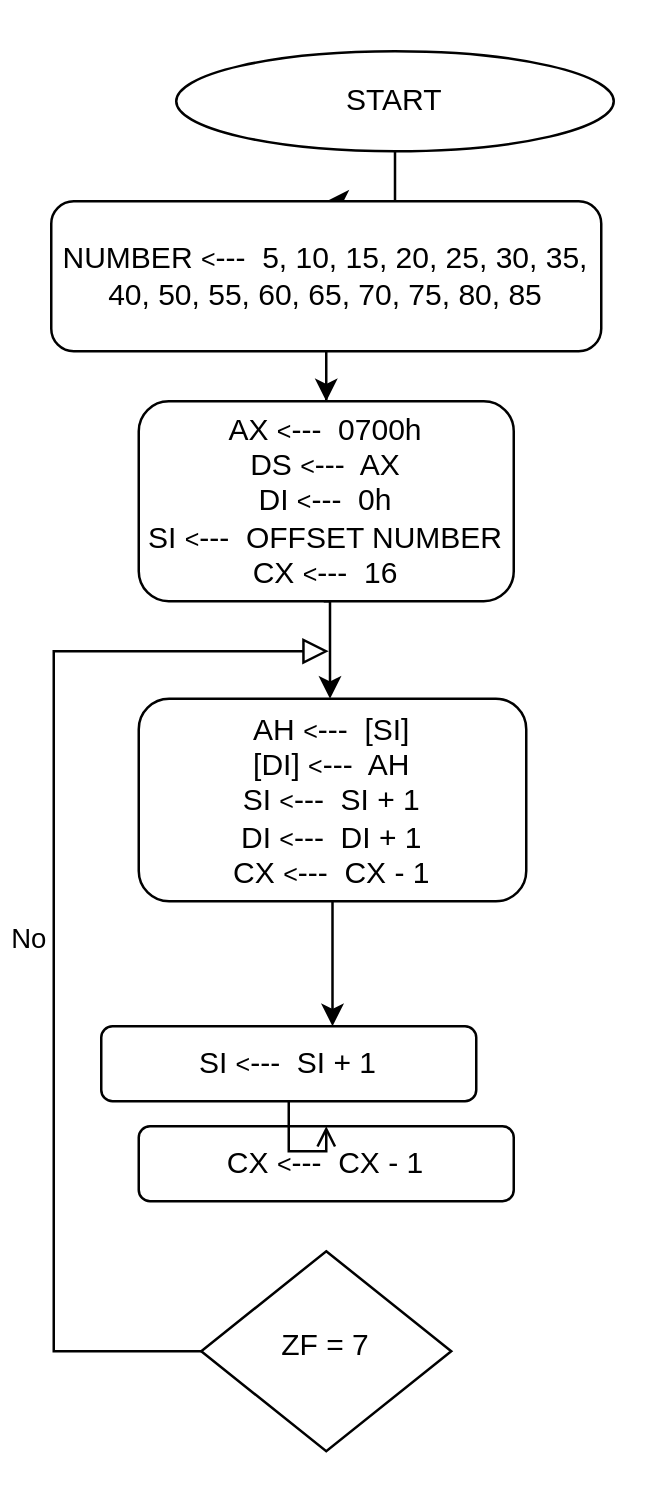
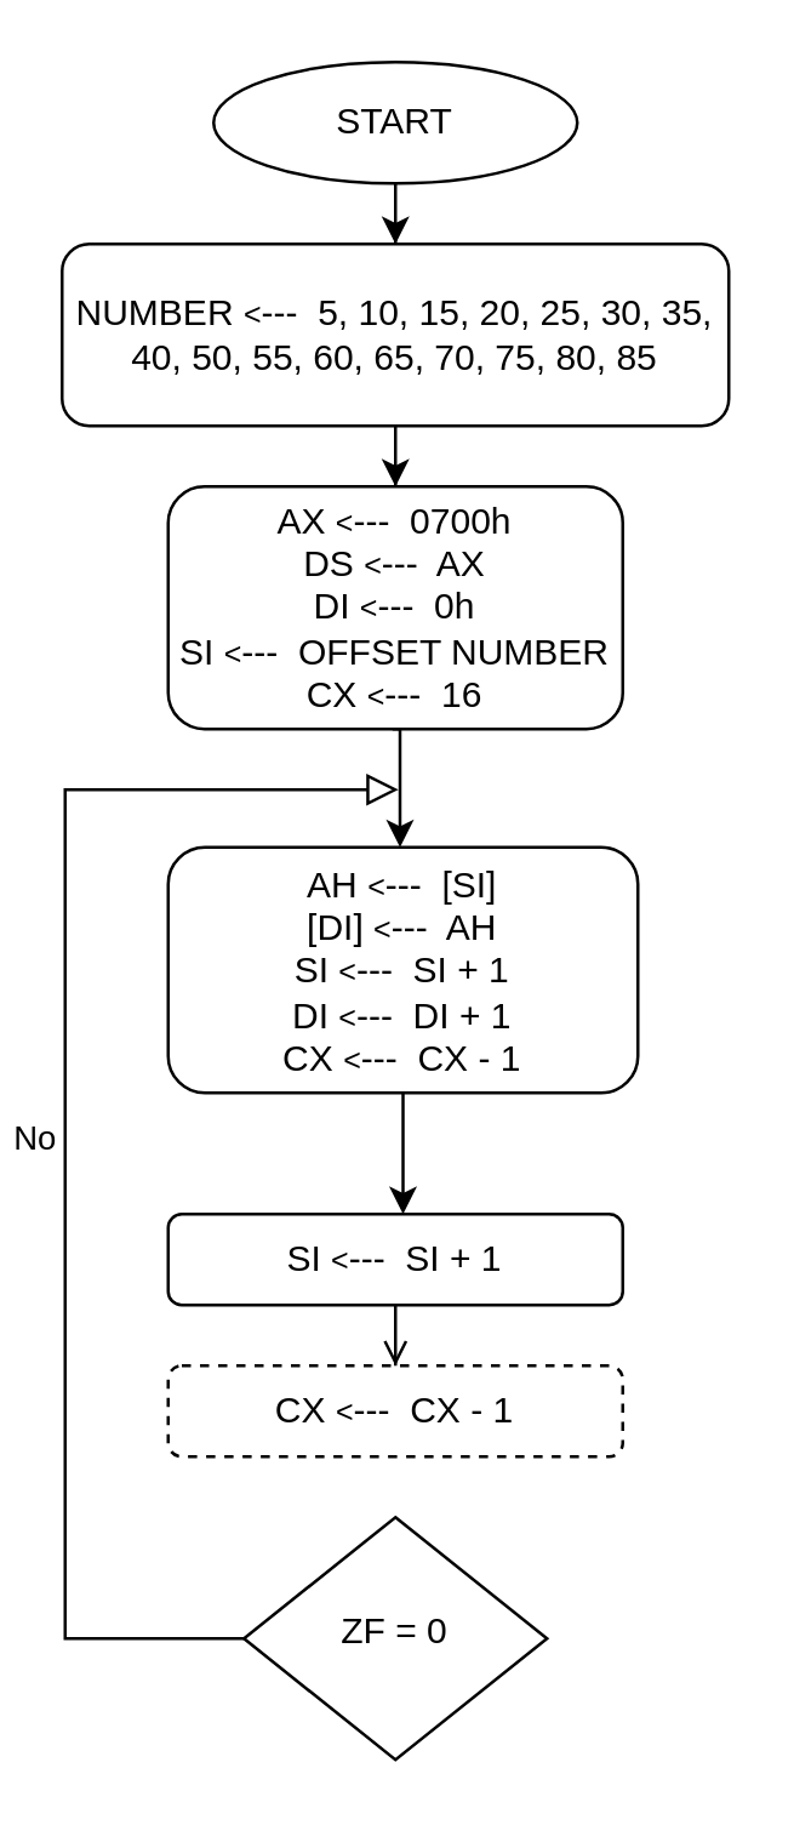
  <mxCell id="0" />
  <mxCell id="1" parent="0" />
  <mxCell id="2" value="" style="edgeStyle=orthogonalEdgeStyle;rounded=0;orthogonalLoop=1;jettySize=auto;html=1;fontSize=12;" edge="1" parent="1"><mxGeometry relative="1" as="geometry"><mxPoint x="129" y="240" as="sourcePoint" /><mxPoint x="131.5" y="279" as="targetPoint" /></mxGeometry></mxCell>
  <mxCell id="3" value="AX &lt;font size=&quot;1&quot;&gt;&amp;lt;&lt;/font&gt;---&amp;nbsp; 0700h&lt;br&gt;DS&amp;nbsp;&lt;font style=&quot;font-size: 10px&quot;&gt;&amp;lt;&lt;/font&gt;&lt;font style=&quot;font-size: 12px&quot;&gt;---&lt;/font&gt;&amp;nbsp; AX&lt;br&gt;DI&amp;nbsp;&lt;font size=&quot;1&quot;&gt;&amp;lt;&lt;/font&gt;---&amp;nbsp; 0h&lt;br&gt;SI&amp;nbsp;&lt;font size=&quot;1&quot;&gt;&amp;lt;&lt;/font&gt;---&amp;nbsp; OFFSET NUMBER&lt;br&gt;CX&amp;nbsp;&lt;font size=&quot;1&quot;&gt;&amp;lt;&lt;/font&gt;---&amp;nbsp; 16" style="rounded=1;whiteSpace=wrap;html=1;fontSize=12;glass=0;strokeWidth=1;shadow=0;" vertex="1" parent="1"><mxGeometry x="55" y="160" width="150" height="80" as="geometry" /></mxCell>
  <mxCell id="4" value="No" style="edgeStyle=orthogonalEdgeStyle;rounded=0;html=1;jettySize=auto;orthogonalLoop=1;fontSize=11;endArrow=block;endFill=0;endSize=8;strokeWidth=1;shadow=0;labelBackgroundColor=none;" edge="1" parent="1"><mxGeometry y="10" relative="1" as="geometry"><mxPoint as="offset" /><mxPoint x="131" y="260" as="targetPoint" /><Array as="points"><mxPoint x="21" y="540" /><mxPoint x="21" y="260" /></Array><mxPoint x="81" y="540" as="sourcePoint" /></mxGeometry></mxCell>
- <mxCell id="5" value="ZF = 7" style="rhombus;whiteSpace=wrap;html=1;shadow=0;fontFamily=Helvetica;fontSize=12;align=center;strokeWidth=1;spacing=6;spacingTop=-4;" vertex="1" parent="1"><mxGeometry x="80" y="500" width="100" height="80" as="geometry" /></mxCell>
+ <mxCell id="5" value="ZF = 0" style="rhombus;whiteSpace=wrap;html=1;shadow=0;fontFamily=Helvetica;fontSize=12;align=center;strokeWidth=1;spacing=6;spacingTop=-4;" vertex="1" parent="1"><mxGeometry x="80" y="500" width="100" height="80" as="geometry" /></mxCell>
  <mxCell id="6" style="edgeStyle=orthogonalEdgeStyle;rounded=0;orthogonalLoop=1;jettySize=auto;html=1;entryX=0.5;entryY=0;entryDx=0;entryDy=0;" edge="1" parent="1" source="7" target="10"><mxGeometry relative="1" as="geometry" /></mxCell>
- <mxCell id="7" value="START" style="ellipse;whiteSpace=wrap;html=1;" vertex="1" parent="1"><mxGeometry x="70" y="20" width="175" height="40" as="geometry" /></mxCell>
+ <mxCell id="7" value="START" style="ellipse;whiteSpace=wrap;html=1;" vertex="1" parent="1"><mxGeometry x="70" y="20" width="120" height="40" as="geometry" /></mxCell>
  <mxCell id="8" style="edgeStyle=orthogonalEdgeStyle;rounded=0;orthogonalLoop=1;jettySize=auto;html=1;exitX=0.5;exitY=1;exitDx=0;exitDy=0;fontSize=9;" edge="1" parent="1" source="3" target="3"><mxGeometry relative="1" as="geometry" /></mxCell>
  <mxCell id="9" style="edgeStyle=orthogonalEdgeStyle;rounded=0;orthogonalLoop=1;jettySize=auto;html=1;entryX=0.5;entryY=0;entryDx=0;entryDy=0;fontSize=9;" edge="1" parent="1" source="10" target="3"><mxGeometry relative="1" as="geometry" /></mxCell>
  <mxCell id="10" value="NUMBER&amp;nbsp;&lt;font size=&quot;1&quot;&gt;&amp;lt;&lt;/font&gt;---&amp;nbsp; 5, 10, 15, 20, 25, 30, 35, 40, 50, 55, 60, 65, 70, 75, 80, 85" style="rounded=1;whiteSpace=wrap;html=1;fontSize=12;glass=0;strokeWidth=1;shadow=0;" vertex="1" parent="1"><mxGeometry x="20" width="220" height="60" as="geometry" y="80" /></mxCell>
  <mxCell id="11" value="" style="edgeStyle=orthogonalEdgeStyle;rounded=0;orthogonalLoop=1;jettySize=auto;html=1;fontSize=12;" edge="1" parent="1" source="12" target="15"><mxGeometry relative="1" as="geometry"><Array as="points"><mxPoint x="130" y="360" /><mxPoint x="130" y="360" /></Array></mxGeometry></mxCell>
  <mxCell id="12" value="AH&amp;nbsp;&lt;font size=&quot;1&quot;&gt;&amp;lt;&lt;/font&gt;---&amp;nbsp; [SI]&lt;br&gt;[DI]&amp;nbsp;&lt;font style=&quot;font-size: 10px&quot;&gt;&amp;lt;&lt;/font&gt;&lt;font style=&quot;font-size: 12px&quot;&gt;---&lt;/font&gt;&amp;nbsp; AH&lt;br&gt;SI&amp;nbsp;&lt;font size=&quot;1&quot;&gt;&amp;lt;&lt;/font&gt;---&amp;nbsp; SI + 1&lt;br&gt;DI&amp;nbsp;&lt;font style=&quot;font-size: 10px&quot;&gt;&amp;lt;&lt;/font&gt;---&amp;nbsp; DI + 1&lt;br&gt;CX&amp;nbsp;&lt;font style=&quot;font-size: 10px&quot;&gt;&amp;lt;&lt;/font&gt;---&amp;nbsp; CX - 1" style="rounded=1;whiteSpace=wrap;html=1;fontSize=12;glass=0;strokeWidth=1;shadow=0;" vertex="1" parent="1"><mxGeometry x="55" y="279" width="155" height="81" as="geometry" /></mxCell>
- <mxCell id="13" value="CX&amp;nbsp;&lt;font size=&quot;1&quot;&gt;&amp;lt;&lt;/font&gt;---&amp;nbsp; CX - 1" style="rounded=1;whiteSpace=wrap;html=1;fontSize=12;glass=0;strokeWidth=1;shadow=0;" vertex="1" parent="1"><mxGeometry x="55" y="450" width="150" height="30" as="geometry" /></mxCell>
+ <mxCell id="13" value="CX&amp;nbsp;&lt;font size=&quot;1&quot;&gt;&amp;lt;&lt;/font&gt;---&amp;nbsp; CX - 1" style="rounded=1;whiteSpace=wrap;html=1;fontSize=12;glass=0;strokeWidth=1;shadow=0;dashed=1;" vertex="1" parent="1"><mxGeometry x="55" y="450" width="150" height="30" as="geometry" /></mxCell>
  <mxCell id="14" value="" style="edgeStyle=orthogonalEdgeStyle;rounded=0;orthogonalLoop=1;jettySize=auto;html=1;fontSize=12;endArrow=open;" edge="1" parent="1" source="15" target="13"><mxGeometry relative="1" as="geometry" /></mxCell>
- <mxCell id="15" value="SI&amp;nbsp;&lt;font size=&quot;1&quot;&gt;&amp;lt;&lt;/font&gt;---&amp;nbsp; SI + 1" style="rounded=1;whiteSpace=wrap;html=1;fontSize=12;glass=0;strokeWidth=1;shadow=0;" vertex="1" parent="1"><mxGeometry x="40" y="410" width="150" height="30" as="geometry" /></mxCell>
+ <mxCell id="15" value="SI&amp;nbsp;&lt;font size=&quot;1&quot;&gt;&amp;lt;&lt;/font&gt;---&amp;nbsp; SI + 1" style="rounded=1;whiteSpace=wrap;html=1;fontSize=12;glass=0;strokeWidth=1;shadow=0;" vertex="1" parent="1"><mxGeometry x="55" y="400" width="150" height="30" as="geometry" /></mxCell>
